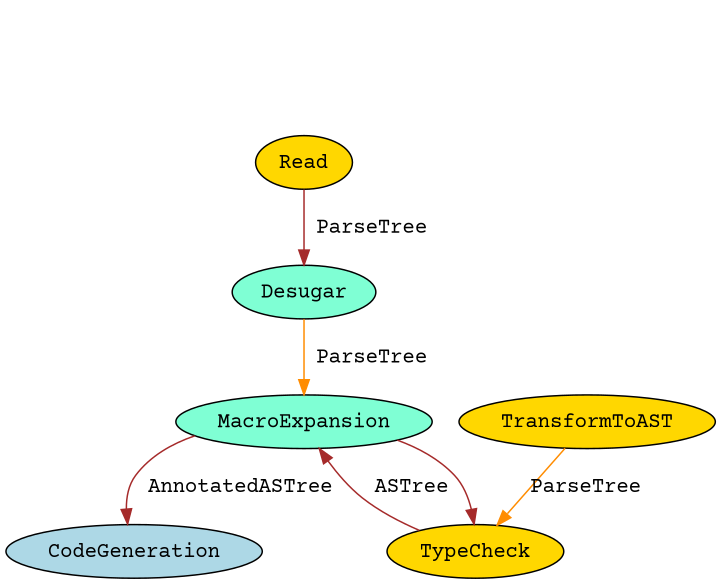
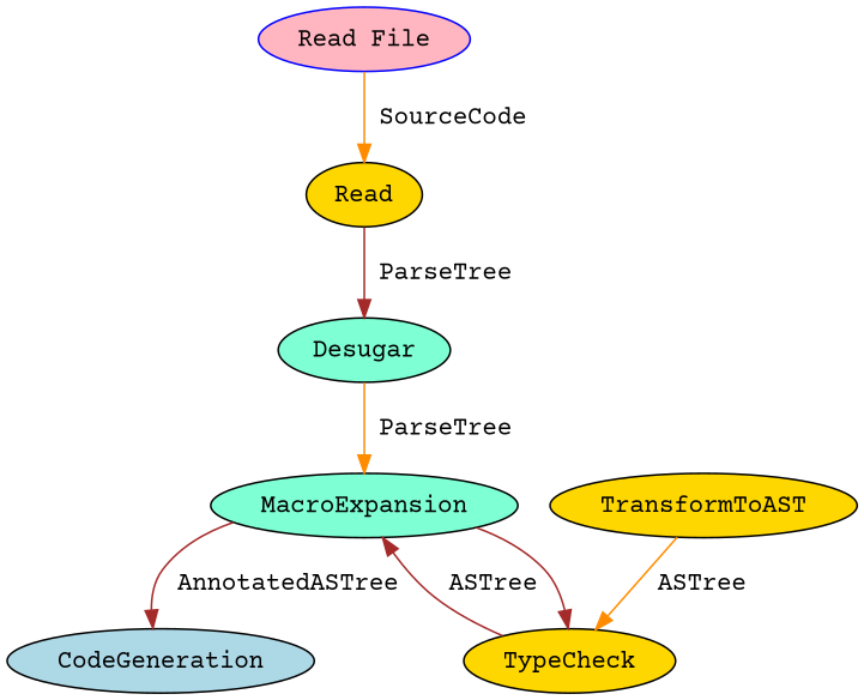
  digraph {
    fontname="Courier Prime"
    node [color=black fillcolor=gold fontname="Courier Prime" style=filled]
    edge [color=brown fontname="Courier Prime"]
+   "Read File" [color=blue fillcolor=lightpink]
    n2 [label=Read]
    Desugar [fillcolor=aquamarine]
    MacroExpansion [fillcolor=aquamarine]
    TransformToAST
    TypeCheck
    CodeGeneration [fillcolor=lightblue]
+   "Read File" -> n2 [color=darkorange label=" SourceCode"]
    n2 -> Desugar [label=" ParseTree"]
    Desugar -> MacroExpansion [color=darkorange label=" ParseTree"]
    MacroExpansion -> TypeCheck
    MacroExpansion -> CodeGeneration [label=" AnnotatedASTree"]
-   TransformToAST -> TypeCheck [color=darkorange label=" ParseTree"]
+   TransformToAST -> TypeCheck [color=darkorange label=" ASTree"]
    TypeCheck -> MacroExpansion [label=" ASTree"]
  }
